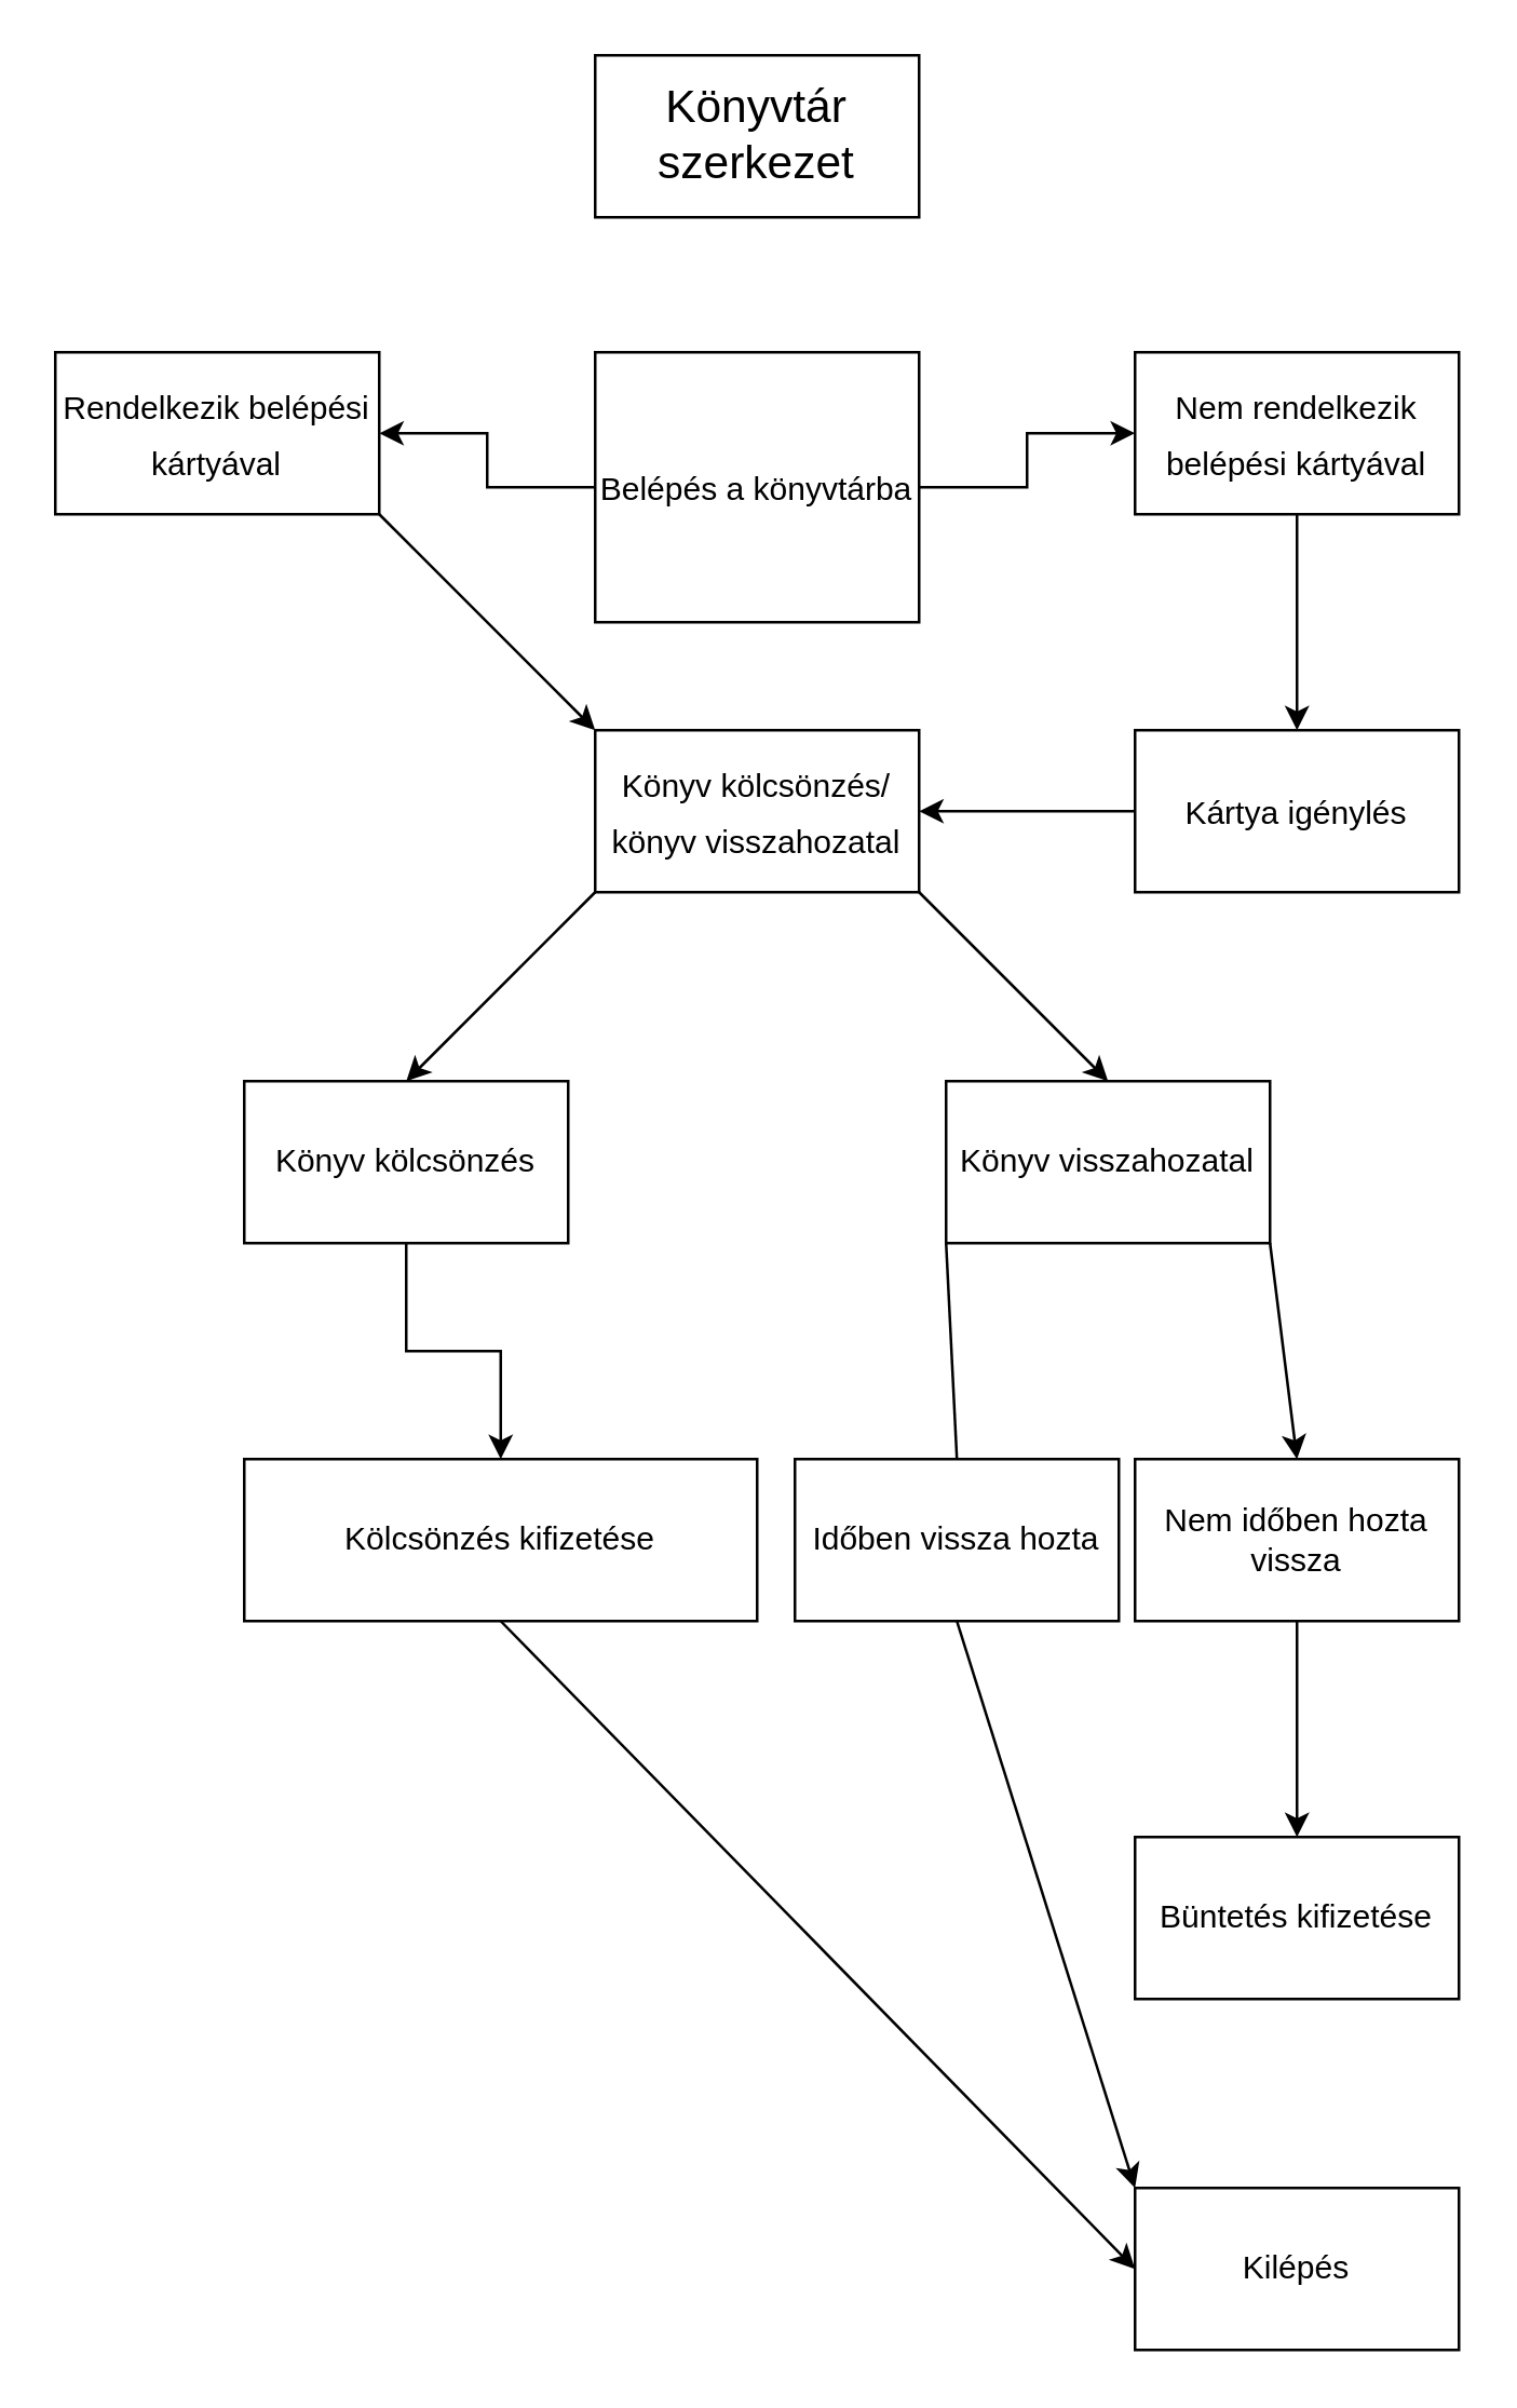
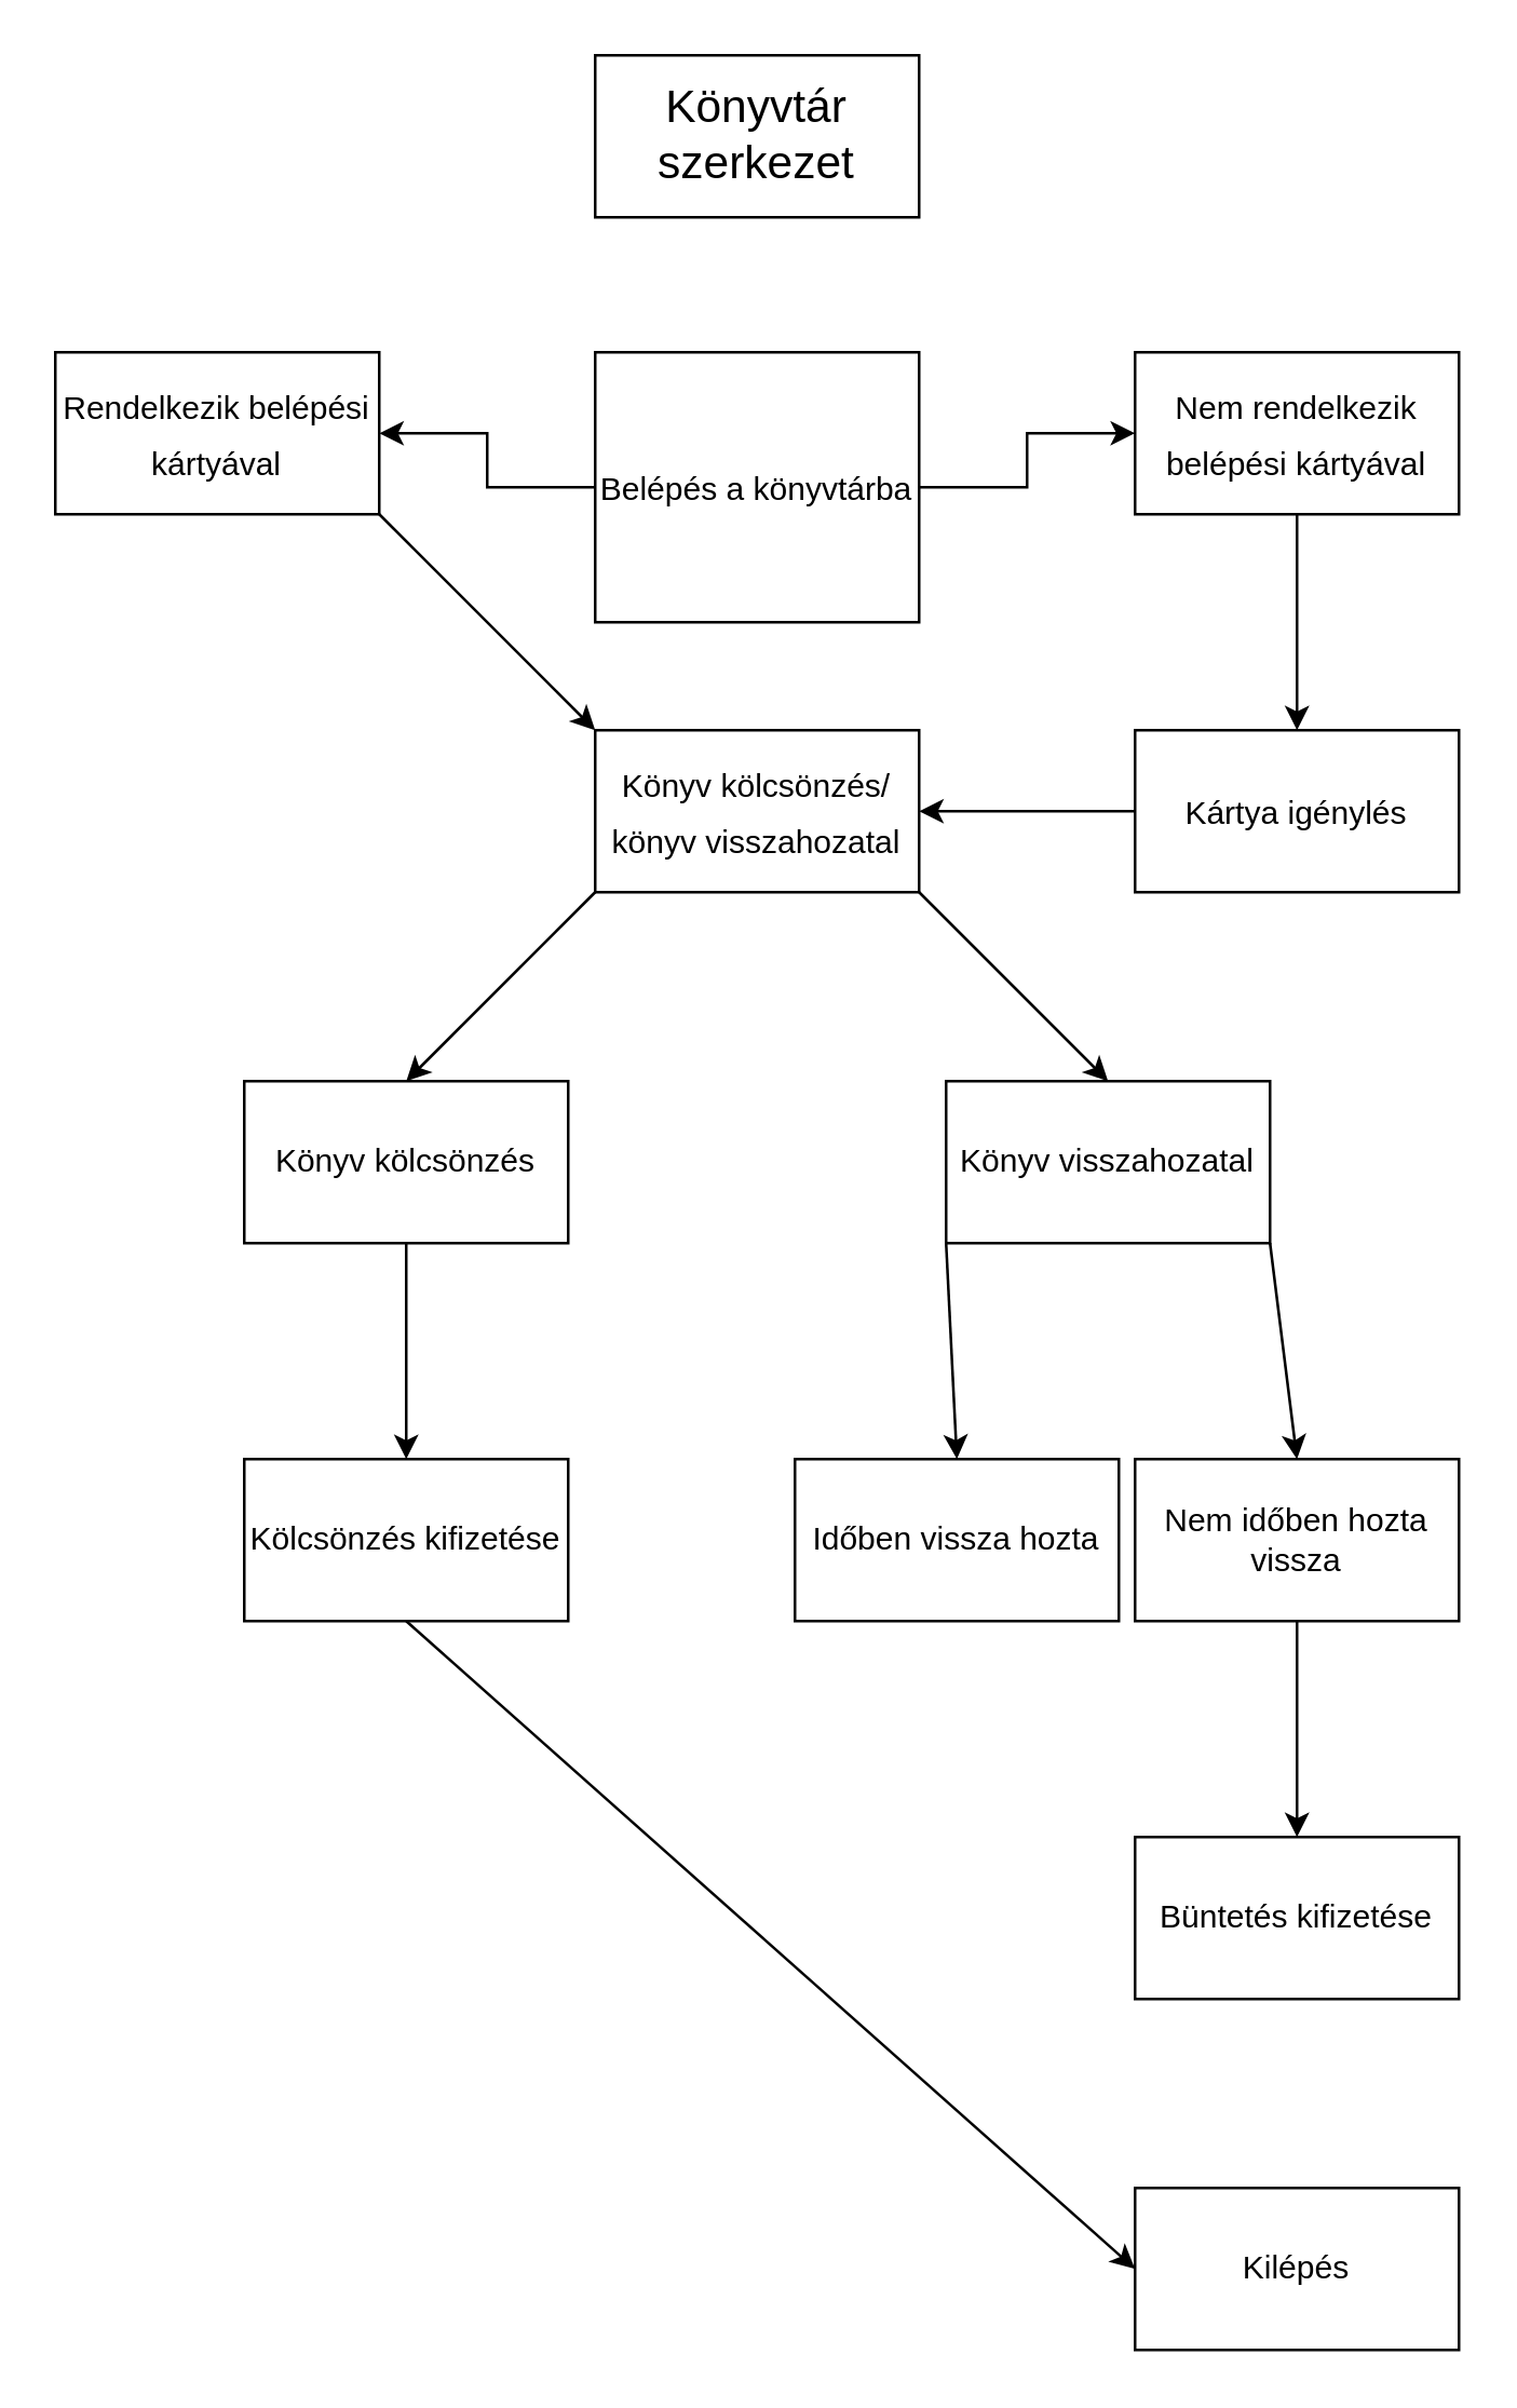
  <mxCell id="0" />
  <mxCell id="1" parent="0" />
  <mxCell id="2" value="&lt;font style=&quot;font-size: 17px&quot;&gt;Könyvtár szerkezet&lt;/font&gt;" style="rounded=0;whiteSpace=wrap;html=1;" parent="1" vertex="1"><mxGeometry x="220" y="20" width="120" height="60" as="geometry" /></mxCell>
  <mxCell id="3" value="" style="edgeStyle=orthogonalEdgeStyle;rounded=0;orthogonalLoop=1;jettySize=auto;html=1;fontSize=12;" parent="1" source="5" target="6" edge="1"><mxGeometry relative="1" as="geometry" /></mxCell>
  <mxCell id="4" value="" style="edgeStyle=orthogonalEdgeStyle;rounded=0;orthogonalLoop=1;jettySize=auto;html=1;fontSize=12;" parent="1" source="5" target="8" edge="1"><mxGeometry relative="1" as="geometry" /></mxCell>
  <mxCell id="5" value="&lt;span style=&quot;font-size: 12px&quot;&gt;Belépés a könyvtárba&lt;/span&gt;" style="rounded=0;whiteSpace=wrap;html=1;fontSize=17;" parent="1" vertex="1"><mxGeometry x="220" y="130" width="120" height="100" as="geometry" /></mxCell>
  <mxCell id="6" value="&lt;span style=&quot;font-size: 12px&quot;&gt;Rendelkezik belépési kártyával&lt;/span&gt;" style="rounded=0;whiteSpace=wrap;html=1;fontSize=17;" parent="1" vertex="1"><mxGeometry x="20" y="130" width="120" height="60" as="geometry" /></mxCell>
  <mxCell id="7" value="" style="edgeStyle=orthogonalEdgeStyle;rounded=0;orthogonalLoop=1;jettySize=auto;html=1;fontSize=12;" parent="1" source="8" target="10" edge="1"><mxGeometry relative="1" as="geometry" /></mxCell>
  <mxCell id="8" value="&lt;span style=&quot;font-size: 12px&quot;&gt;Nem rendelkezik belépési kártyával&lt;/span&gt;" style="rounded=0;whiteSpace=wrap;html=1;fontSize=17;" parent="1" vertex="1"><mxGeometry x="420" y="130" width="120" height="60" as="geometry" /></mxCell>
  <mxCell id="9" value="" style="edgeStyle=orthogonalEdgeStyle;rounded=0;orthogonalLoop=1;jettySize=auto;html=1;fontSize=12;" parent="1" source="10" target="11" edge="1"><mxGeometry relative="1" as="geometry" /></mxCell>
  <mxCell id="10" value="&lt;font style=&quot;font-size: 12px&quot;&gt;Kártya igénylés&lt;/font&gt;" style="whiteSpace=wrap;html=1;fontSize=17;rounded=0;" parent="1" vertex="1"><mxGeometry x="420" y="270" width="120" height="60" as="geometry" /></mxCell>
  <mxCell id="11" value="&lt;font style=&quot;font-size: 12px&quot;&gt;Könyv kölcsönzés/ könyv visszahozatal&lt;/font&gt;" style="whiteSpace=wrap;html=1;fontSize=17;rounded=0;" parent="1" vertex="1"><mxGeometry x="220" y="270" width="120" height="60" as="geometry" /></mxCell>
  <mxCell id="12" value="" style="endArrow=classic;html=1;rounded=0;fontSize=12;exitX=1;exitY=1;exitDx=0;exitDy=0;entryX=0;entryY=0;entryDx=0;entryDy=0;" parent="1" source="6" target="11" edge="1"><mxGeometry width="50" height="50" relative="1" as="geometry"><mxPoint x="260" y="380" as="sourcePoint" /><mxPoint x="310" y="330" as="targetPoint" /></mxGeometry></mxCell>
  <mxCell id="13" value="" style="endArrow=classic;html=1;rounded=0;fontSize=12;exitX=0;exitY=1;exitDx=0;exitDy=0;entryX=0.5;entryY=0;entryDx=0;entryDy=0;" parent="1" source="11" target="16" edge="1"><mxGeometry width="50" height="50" relative="1" as="geometry"><mxPoint x="260" y="370" as="sourcePoint" /><mxPoint x="150" y="400" as="targetPoint" /></mxGeometry></mxCell>
  <mxCell id="14" value="" style="endArrow=classic;html=1;rounded=0;fontSize=12;exitX=1;exitY=1;exitDx=0;exitDy=0;entryX=0.5;entryY=0;entryDx=0;entryDy=0;" parent="1" source="11" target="17" edge="1"><mxGeometry width="50" height="50" relative="1" as="geometry"><mxPoint x="260" y="370" as="sourcePoint" /><mxPoint x="390" y="400" as="targetPoint" /></mxGeometry></mxCell>
  <mxCell id="15" value="" style="edgeStyle=orthogonalEdgeStyle;rounded=0;orthogonalLoop=1;jettySize=auto;html=1;fontSize=12;" parent="1" source="16" target="18" edge="1"><mxGeometry relative="1" as="geometry" /></mxCell>
  <mxCell id="16" value="Könyv kölcsönzés" style="rounded=0;whiteSpace=wrap;html=1;fontSize=12;" parent="1" vertex="1"><mxGeometry x="90" y="400" width="120" height="60" as="geometry" /></mxCell>
  <mxCell id="17" value="Könyv visszahozatal" style="rounded=0;whiteSpace=wrap;html=1;fontSize=12;" parent="1" vertex="1"><mxGeometry x="350" y="400" width="120" height="60" as="geometry" /></mxCell>
- <mxCell id="18" value="Kölcsönzés kifizetése" style="rounded=0;whiteSpace=wrap;html=1;fontSize=12;" parent="1" vertex="1"><mxGeometry x="90" y="540" width="190" height="60" as="geometry" /></mxCell>
+ <mxCell id="18" value="Kölcsönzés kifizetése" style="rounded=0;whiteSpace=wrap;html=1;fontSize=12;" parent="1" vertex="1"><mxGeometry x="90" y="540" width="120" height="60" as="geometry" /></mxCell>
  <mxCell id="19" value="Időben vissza hozta" style="rounded=0;whiteSpace=wrap;html=1;fontSize=12;" parent="1" vertex="1"><mxGeometry x="294" y="540" width="120" height="60" as="geometry" /></mxCell>
  <mxCell id="20" value="" style="edgeStyle=orthogonalEdgeStyle;rounded=0;orthogonalLoop=1;jettySize=auto;html=1;fontSize=12;" parent="1" source="21" target="24" edge="1"><mxGeometry relative="1" as="geometry" /></mxCell>
  <mxCell id="21" value="Nem időben hozta vissza" style="rounded=0;whiteSpace=wrap;html=1;fontSize=12;" parent="1" vertex="1"><mxGeometry x="420" y="540" width="120" height="60" as="geometry" /></mxCell>
- <mxCell id="22" value="" style="endArrow=none;html=1;rounded=0;fontSize=12;exitX=0;exitY=1;exitDx=0;exitDy=0;entryX=0.5;entryY=0;entryDx=0;entryDy=0;" parent="1" source="17" target="19" edge="1"><mxGeometry width="50" height="50" relative="1" as="geometry"><mxPoint x="270" y="430" as="sourcePoint" /><mxPoint x="320" y="380" as="targetPoint" /></mxGeometry></mxCell>
+ <mxCell id="22" value="" style="endArrow=classic;html=1;rounded=0;fontSize=12;exitX=0;exitY=1;exitDx=0;exitDy=0;entryX=0.5;entryY=0;entryDx=0;entryDy=0;" parent="1" source="17" target="19" edge="1"><mxGeometry width="50" height="50" relative="1" as="geometry"><mxPoint x="270" y="430" as="sourcePoint" /><mxPoint x="320" y="380" as="targetPoint" /></mxGeometry></mxCell>
  <mxCell id="23" value="" style="endArrow=classic;html=1;rounded=0;fontSize=12;exitX=1;exitY=1;exitDx=0;exitDy=0;entryX=0.5;entryY=0;entryDx=0;entryDy=0;" parent="1" source="17" target="21" edge="1"><mxGeometry width="50" height="50" relative="1" as="geometry"><mxPoint x="280" y="400" as="sourcePoint" /><mxPoint x="330" y="350" as="targetPoint" /></mxGeometry></mxCell>
  <mxCell id="24" value="Büntetés kifizetése" style="whiteSpace=wrap;html=1;rounded=0;" parent="1" vertex="1"><mxGeometry x="420" y="680" width="120" height="60" as="geometry" /></mxCell>
  <mxCell id="25" value="Kilépés" style="whiteSpace=wrap;html=1;rounded=0;" parent="1" vertex="1"><mxGeometry x="420" y="810" width="120" height="60" as="geometry" /></mxCell>
  <mxCell id="26" value="" style="endArrow=classic;html=1;rounded=0;fontSize=12;exitX=0.5;exitY=1;exitDx=0;exitDy=0;entryX=0;entryY=0.5;entryDx=0;entryDy=0;" parent="1" source="18" target="25" edge="1"><mxGeometry width="50" height="50" relative="1" as="geometry"><mxPoint x="280" y="700" as="sourcePoint" /><mxPoint x="330" y="650" as="targetPoint" /></mxGeometry></mxCell>
- <mxCell id="27" value="" style="endArrow=classic;html=1;rounded=0;fontSize=12;exitX=0.5;exitY=1;exitDx=0;exitDy=0;entryX=0;entryY=0;entryDx=0;entryDy=0;" parent="1" source="19" target="25" edge="1"><mxGeometry width="50" height="50" relative="1" as="geometry"><mxPoint x="280" y="700" as="sourcePoint" /><mxPoint x="330" y="650" as="targetPoint" /></mxGeometry></mxCell>
